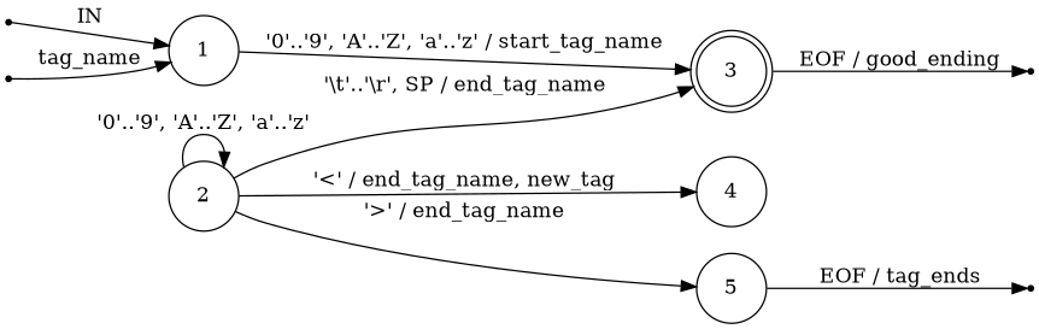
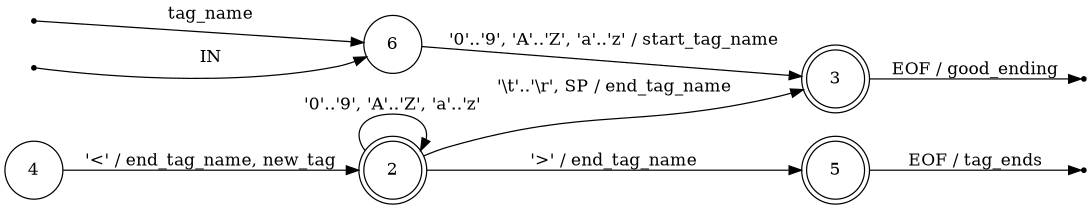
  digraph {
    rankdir=LR
    node [shape=point fixedsize=true]
    ENTRY [fixedsize=""]
-   1 [height=0.65 shape=circle]
+   1 [height=0.65 shape=circle label=6]
    3 [height=0.65 shape=doublecircle]
    en_1 [fixedsize=""]
    eof_3 [fixedsize=""]
    eof_5 [fixedsize=""]
    4 [height=0.65 shape=circle]
-   5 [height=0.65 shape=circle]
-   2 [height=0.65 shape=circle]
+   5 [height=0.65 shape=doublecircle]
+   2 [height=0.65 shape=doublecircle]
    ENTRY -> 1 [label=IN]
    1 -> 3 [label="'0'..'9', 'A'..'Z', 'a'..'z' / start_tag_name"]
    3 -> eof_3 [label="EOF / good_ending"]
    en_1 -> 1 [label=tag_name]
    5 -> eof_5 [label="EOF / tag_ends"]
    2 -> 3 [label="'\\t'..'\\r', SP / end_tag_name"]
-   2 -> 4 [label="'<' / end_tag_name, new_tag"]
+   4 -> 2 [label="'<' / end_tag_name, new_tag"]
    2 -> 5 [label="'>' / end_tag_name"]
    2 -> 2 [label="'0'..'9', 'A'..'Z', 'a'..'z'"]
  }
